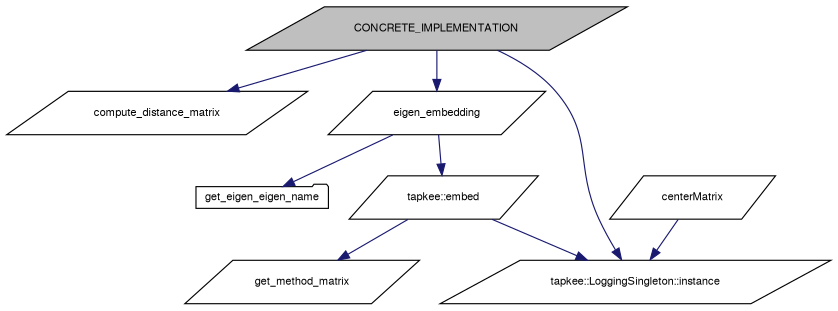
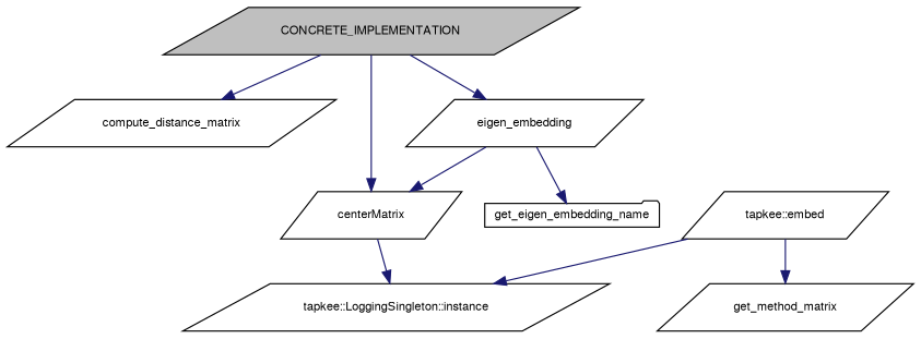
  digraph {
    rankdir=TB
    node [color=black fillcolor=white fontname=FreeSans fontsize=10 shape=parallelogram style=filled]
    edge [color=midnightblue fontname=FreeSans fontsize=10 labelfontname=FreeSans labelfontsize=10 style=solid]
    n1 [fillcolor=grey75 fontcolor=black height=0.2 label=CONCRETE_IMPLEMENTATION width=0.4]
    n2 [height=0.2 label=compute_distance_matrix width=0.4]
    n3 [height=0.2 label=centerMatrix width=0.4]
    n4 [height=0.2 label=eigen_embedding width=0.4]
    n5 [height=0.2 label="tapkee::LoggingSingleton::instance" width=0.4]
-   n6 [height=0.2 label=get_eigen_eigen_name shape=folder width=0.4]
+   n6 [height=0.2 label=get_eigen_embedding_name shape=folder width=0.4]
    n7 [height=0.2 label="tapkee::embed" width=0.4]
    n8 [height=0.2 label=get_method_matrix width=0.4]
    n1 -> n2
-   n1 -> n5
+   n1 -> n3
    n1 -> n4
    n3 -> n5
    n4 -> n6
-   n4 -> n7
+   n4 -> n3
    n7 -> n5
    n7 -> n8
  }
